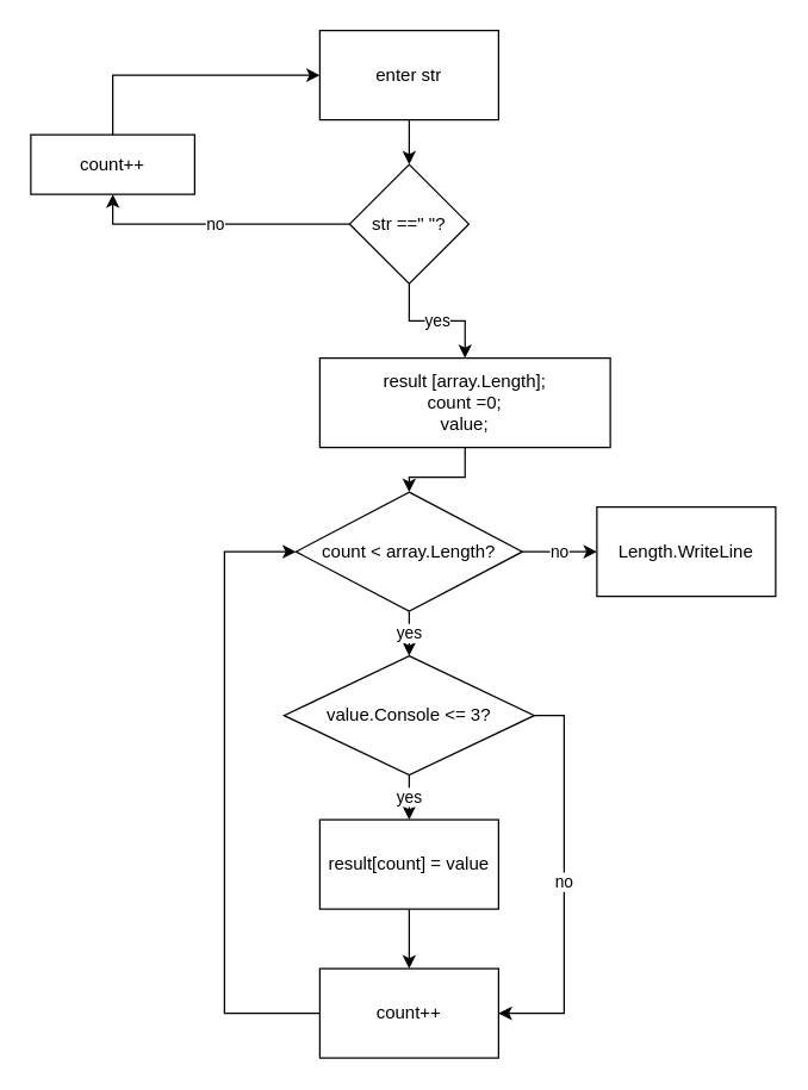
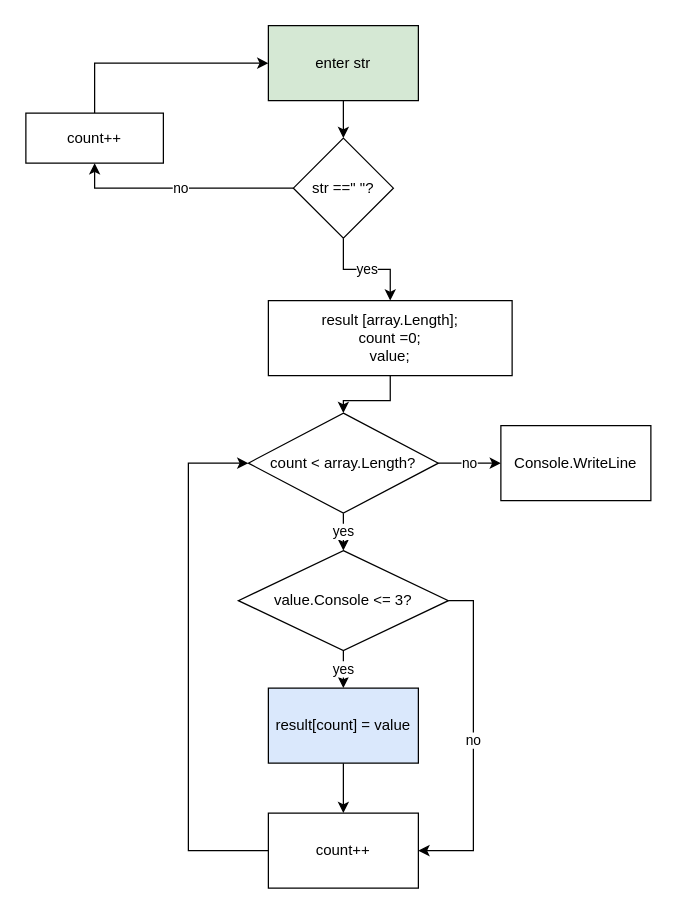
  <mxCell id="0" />
  <mxCell id="1" parent="0" />
  <mxCell id="2" value="no" style="edgeStyle=orthogonalEdgeStyle;rounded=0;orthogonalLoop=1;jettySize=auto;html=1;exitX=0;exitY=0.5;exitDx=0;exitDy=0;entryX=0.5;entryY=1;entryDx=0;entryDy=0;" edge="1" parent="1" source="4" target="8"><mxGeometry relative="1" as="geometry" /></mxCell>
  <mxCell id="3" value="yes" style="edgeStyle=orthogonalEdgeStyle;rounded=0;orthogonalLoop=1;jettySize=auto;html=1;exitX=0.5;exitY=1;exitDx=0;exitDy=0;" edge="1" parent="1" source="4" target="10"><mxGeometry relative="1" as="geometry" /></mxCell>
  <mxCell id="4" value="str ==&quot; &quot;?" style="rhombus;whiteSpace=wrap;html=1;" vertex="1" parent="1"><mxGeometry x="234" y="110" width="80" height="80" as="geometry" /></mxCell>
  <mxCell id="5" style="edgeStyle=orthogonalEdgeStyle;rounded=0;orthogonalLoop=1;jettySize=auto;html=1;exitX=0.5;exitY=1;exitDx=0;exitDy=0;entryX=0.5;entryY=0;entryDx=0;entryDy=0;" edge="1" parent="1" source="6" target="4"><mxGeometry relative="1" as="geometry" /></mxCell>
- <mxCell id="6" value="enter str" style="rounded=0;whiteSpace=wrap;html=1;" vertex="1" parent="1"><mxGeometry x="214" y="20" width="120" height="60" as="geometry" /></mxCell>
+ <mxCell id="6" value="enter str" style="rounded=0;whiteSpace=wrap;html=1;fillColor=#d5e8d4;" vertex="1" parent="1"><mxGeometry x="214" y="20" width="120" height="60" as="geometry" /></mxCell>
  <mxCell id="7" style="edgeStyle=orthogonalEdgeStyle;rounded=0;orthogonalLoop=1;jettySize=auto;html=1;exitX=0.5;exitY=0;exitDx=0;exitDy=0;entryX=0;entryY=0.5;entryDx=0;entryDy=0;" edge="1" parent="1" source="8" target="6"><mxGeometry relative="1" as="geometry" /></mxCell>
  <mxCell id="8" value="count++" style="rounded=0;whiteSpace=wrap;html=1;" vertex="1" parent="1"><mxGeometry x="20" y="90" width="110" height="40" as="geometry" /></mxCell>
  <mxCell id="9" style="edgeStyle=orthogonalEdgeStyle;rounded=0;orthogonalLoop=1;jettySize=auto;html=1;exitX=0.5;exitY=1;exitDx=0;exitDy=0;" edge="1" parent="1" source="10" target="20"><mxGeometry relative="1" as="geometry" /></mxCell>
  <mxCell id="10" value="result [array.Length];&lt;br&gt;count =0;&lt;br&gt;value;" style="rounded=0;whiteSpace=wrap;html=1;" vertex="1" parent="1"><mxGeometry x="214" y="240" width="195" height="60" as="geometry" /></mxCell>
  <mxCell id="11" value="yes" style="edgeStyle=orthogonalEdgeStyle;rounded=0;orthogonalLoop=1;jettySize=auto;html=1;exitX=0.5;exitY=1;exitDx=0;exitDy=0;" edge="1" parent="1" source="13" target="15"><mxGeometry relative="1" as="geometry" /></mxCell>
  <mxCell id="12" value="no" style="edgeStyle=orthogonalEdgeStyle;rounded=0;orthogonalLoop=1;jettySize=auto;html=1;exitX=1;exitY=0.5;exitDx=0;exitDy=0;entryX=1;entryY=0.5;entryDx=0;entryDy=0;" edge="1" parent="1" source="13" target="17"><mxGeometry relative="1" as="geometry" /></mxCell>
  <mxCell id="13" value="value.Console &amp;lt;= 3?" style="rhombus;whiteSpace=wrap;html=1;" vertex="1" parent="1"><mxGeometry x="190" y="440" width="168" height="80" as="geometry" /></mxCell>
  <mxCell id="14" style="edgeStyle=orthogonalEdgeStyle;rounded=0;orthogonalLoop=1;jettySize=auto;html=1;exitX=0.5;exitY=1;exitDx=0;exitDy=0;" edge="1" parent="1" source="15" target="17"><mxGeometry relative="1" as="geometry" /></mxCell>
- <mxCell id="15" value="result[count] = value" style="rounded=0;whiteSpace=wrap;html=1;" vertex="1" parent="1"><mxGeometry x="214" y="550" width="120" height="60" as="geometry" /></mxCell>
+ <mxCell id="15" value="result[count] = value" style="rounded=0;whiteSpace=wrap;html=1;fillColor=#dae8fc;" vertex="1" parent="1"><mxGeometry x="214" y="550" width="120" height="60" as="geometry" /></mxCell>
  <mxCell id="16" style="edgeStyle=orthogonalEdgeStyle;rounded=0;orthogonalLoop=1;jettySize=auto;html=1;exitX=0;exitY=0.5;exitDx=0;exitDy=0;entryX=0;entryY=0.5;entryDx=0;entryDy=0;" edge="1" parent="1" source="17" target="20"><mxGeometry relative="1" as="geometry"><Array as="points"><mxPoint x="150" y="680" /><mxPoint x="150" y="370" /></Array></mxGeometry></mxCell>
  <mxCell id="17" value="count++" style="rounded=0;whiteSpace=wrap;html=1;" vertex="1" parent="1"><mxGeometry x="214" y="650" width="120" height="60" as="geometry" /></mxCell>
  <mxCell id="18" value="yes" style="edgeStyle=orthogonalEdgeStyle;rounded=0;orthogonalLoop=1;jettySize=auto;html=1;exitX=0.5;exitY=1;exitDx=0;exitDy=0;" edge="1" parent="1" source="20" target="13"><mxGeometry relative="1" as="geometry" /></mxCell>
  <mxCell id="19" value="no" style="edgeStyle=orthogonalEdgeStyle;rounded=0;orthogonalLoop=1;jettySize=auto;html=1;exitX=1;exitY=0.5;exitDx=0;exitDy=0;entryX=0;entryY=0.5;entryDx=0;entryDy=0;" edge="1" parent="1" source="20" target="21"><mxGeometry relative="1" as="geometry" /></mxCell>
  <mxCell id="20" value="count &amp;lt; array.Length?" style="rhombus;whiteSpace=wrap;html=1;" vertex="1" parent="1"><mxGeometry x="198" y="330" width="152" height="80" as="geometry" /></mxCell>
- <mxCell id="21" value="Length.WriteLine" style="rounded=0;whiteSpace=wrap;html=1;" vertex="1" parent="1"><mxGeometry x="400" y="340" width="120" height="60" as="geometry" /></mxCell>
+ <mxCell id="21" value="Console.WriteLine" style="rounded=0;whiteSpace=wrap;html=1;" vertex="1" parent="1"><mxGeometry x="400" y="340" width="120" height="60" as="geometry" /></mxCell>
